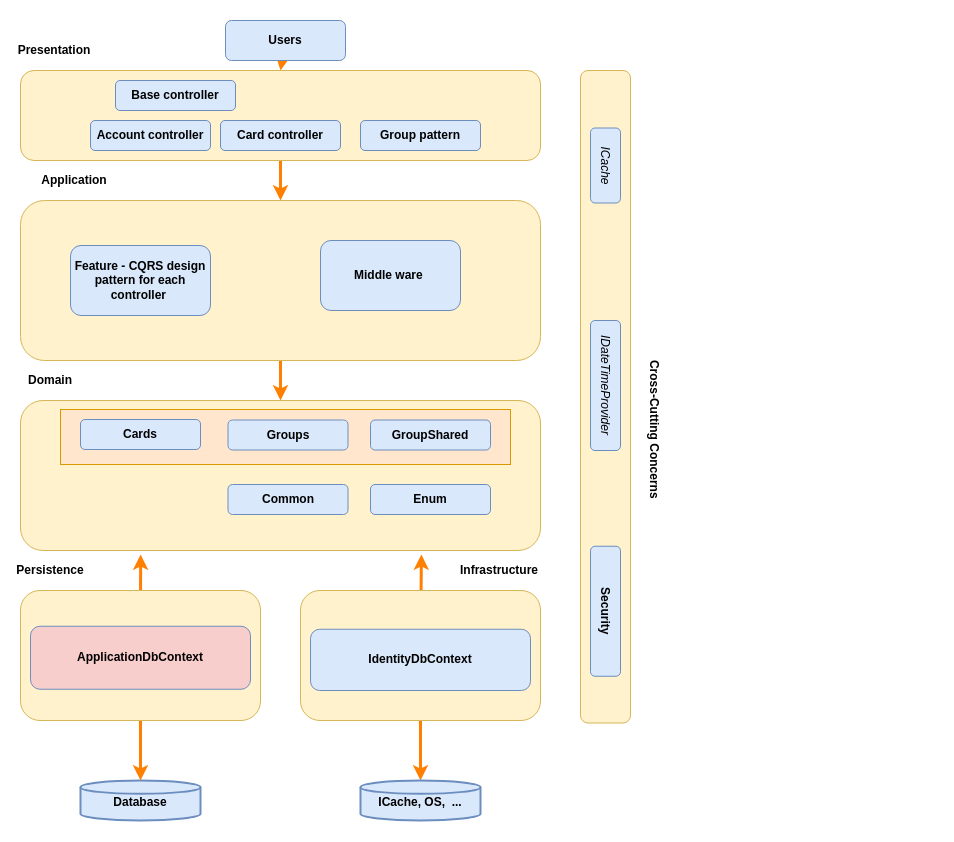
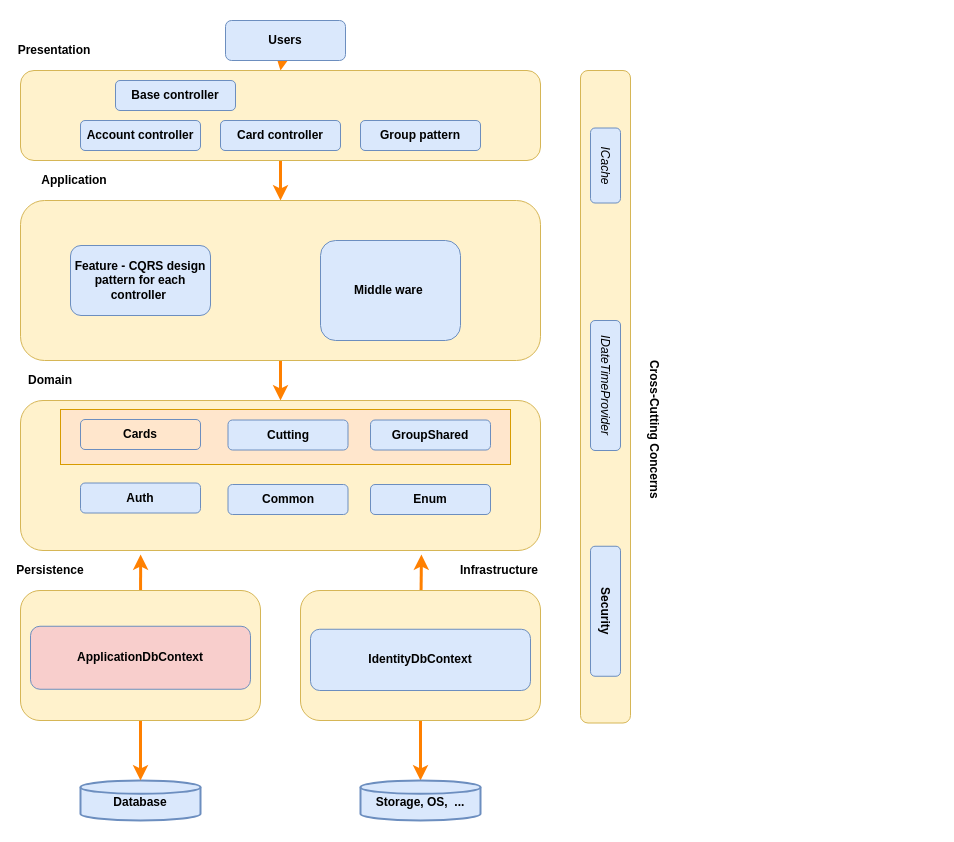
  <mxCell id="0" />
  <mxCell id="1" parent="0" />
  <mxCell id="2" style="edgeStyle=none;rounded=0;orthogonalLoop=1;jettySize=auto;html=1;entryX=0.5;entryY=0;entryDx=0;entryDy=0;strokeColor=#FF8000;strokeWidth=3;fontColor=#000000;" parent="1" source="3" target="5" edge="1"><mxGeometry relative="1" as="geometry" /></mxCell>
  <mxCell id="3" value="Users" style="rounded=1;whiteSpace=wrap;html=1;fontStyle=1;fillColor=#dae8fc;strokeColor=#6c8ebf;" parent="1" vertex="1"><mxGeometry x="225" y="20" width="120" height="40" as="geometry" /></mxCell>
  <mxCell id="4" style="edgeStyle=none;rounded=0;orthogonalLoop=1;jettySize=auto;html=1;entryX=0.5;entryY=0;entryDx=0;entryDy=0;strokeColor=#FF8000;strokeWidth=3;fontColor=#000000;" parent="1" source="5" target="7" edge="1"><mxGeometry relative="1" as="geometry" /></mxCell>
  <mxCell id="5" value="" style="rounded=1;whiteSpace=wrap;html=1;fontStyle=1;fillColor=#fff2cc;strokeColor=#d6b656;" parent="1" vertex="1"><mxGeometry x="20" y="70" width="520" height="90" as="geometry" /></mxCell>
  <mxCell id="6" value="" style="edgeStyle=orthogonalEdgeStyle;rounded=0;orthogonalLoop=1;jettySize=auto;html=1;strokeWidth=3;strokeColor=#FF8000;" parent="1" source="7" target="8" edge="1"><mxGeometry relative="1" as="geometry"><Array as="points"><mxPoint x="340" y="290" /><mxPoint x="340" y="290" /></Array></mxGeometry></mxCell>
  <mxCell id="7" value="" style="rounded=1;whiteSpace=wrap;html=1;fontStyle=1;fillColor=#fff2cc;strokeColor=#d6b656;" parent="1" vertex="1"><mxGeometry x="20" y="200" width="520" height="160" as="geometry" /></mxCell>
  <mxCell id="8" value="" style="rounded=1;whiteSpace=wrap;html=1;fontStyle=1;fillColor=#fff2cc;strokeColor=#d6b656;" parent="1" vertex="1"><mxGeometry x="20" y="400" width="520" height="150" as="geometry" /></mxCell>
  <mxCell id="9" value="Database" style="strokeWidth=2;html=1;shape=mxgraph.flowchart.database;whiteSpace=wrap;fontStyle=1;spacingTop=3;fillColor=#dae8fc;strokeColor=#6c8ebf;" parent="1" vertex="1"><mxGeometry x="80" y="780" width="120" height="40" as="geometry" /></mxCell>
  <mxCell id="10" style="edgeStyle=none;rounded=0;orthogonalLoop=1;jettySize=auto;html=1;entryX=0.231;entryY=1.027;entryDx=0;entryDy=0;entryPerimeter=0;strokeColor=#FF8000;strokeWidth=3;fontColor=#000000;" parent="1" source="12" target="8" edge="1"><mxGeometry relative="1" as="geometry" /></mxCell>
  <mxCell id="11" style="edgeStyle=none;rounded=0;orthogonalLoop=1;jettySize=auto;html=1;entryX=0.5;entryY=0;entryDx=0;entryDy=0;entryPerimeter=0;strokeColor=#FF8000;strokeWidth=3;fontColor=#000000;" parent="1" source="12" target="9" edge="1"><mxGeometry relative="1" as="geometry" /></mxCell>
  <mxCell id="12" value="" style="rounded=1;whiteSpace=wrap;html=1;fontStyle=1;fillColor=#fff2cc;strokeColor=#d6b656;" parent="1" vertex="1"><mxGeometry x="20" y="590" width="240" height="130" as="geometry" /></mxCell>
  <mxCell id="13" style="edgeStyle=none;rounded=0;orthogonalLoop=1;jettySize=auto;html=1;entryX=0.771;entryY=1.027;entryDx=0;entryDy=0;entryPerimeter=0;strokeColor=#FF8000;strokeWidth=3;fontColor=#000000;" parent="1" source="15" target="8" edge="1"><mxGeometry relative="1" as="geometry" /></mxCell>
  <mxCell id="14" style="edgeStyle=none;rounded=0;orthogonalLoop=1;jettySize=auto;html=1;entryX=0.5;entryY=0;entryDx=0;entryDy=0;entryPerimeter=0;strokeColor=#FF8000;strokeWidth=3;fontColor=#000000;" parent="1" source="15" target="16" edge="1"><mxGeometry relative="1" as="geometry" /></mxCell>
  <mxCell id="15" value="" style="rounded=1;whiteSpace=wrap;html=1;fontStyle=1;fillColor=#fff2cc;strokeColor=#d6b656;" parent="1" vertex="1"><mxGeometry x="300" y="590" width="240" height="130" as="geometry" /></mxCell>
- <mxCell id="16" value="ICache, OS,&amp;nbsp; ..." style="strokeWidth=2;html=1;shape=mxgraph.flowchart.database;whiteSpace=wrap;fontStyle=1;spacingTop=3;fillColor=#dae8fc;strokeColor=#6c8ebf;" parent="1" vertex="1"><mxGeometry x="360" y="780" width="120" height="40" as="geometry" /></mxCell>
+ <mxCell id="16" value="Storage, OS,&amp;nbsp; ..." style="strokeWidth=2;html=1;shape=mxgraph.flowchart.database;whiteSpace=wrap;fontStyle=1;spacingTop=3;fillColor=#dae8fc;strokeColor=#6c8ebf;" parent="1" vertex="1"><mxGeometry x="360" y="780" width="120" height="40" as="geometry" /></mxCell>
  <mxCell id="17" value="" style="rounded=1;whiteSpace=wrap;html=1;fontStyle=1;fillColor=#fff2cc;strokeColor=#d6b656;rotation=90;" parent="1" vertex="1"><mxGeometry x="278.75" y="371.25" width="652.5" height="50" as="geometry" /></mxCell>
  <mxCell id="18" value="Base controller" style="rounded=1;whiteSpace=wrap;html=1;fillColor=#dae8fc;align=center;fontStyle=1;strokeColor=#6c8ebf;" parent="1" vertex="1"><mxGeometry x="115" y="80" width="120" height="30" as="geometry" /></mxCell>
  <mxCell id="19" value="&lt;i&gt;ICache&lt;/i&gt;" style="rounded=1;whiteSpace=wrap;html=1;fillColor=#dae8fc;align=center;fontStyle=0;strokeColor=#6c8ebf;rotation=90;" parent="1" vertex="1"><mxGeometry x="567.5" y="150" width="75" height="30" as="geometry" /></mxCell>
  <mxCell id="20" value="&lt;i&gt;IDateTimeProvider&lt;/i&gt;" style="rounded=1;whiteSpace=wrap;html=1;fillColor=#dae8fc;align=center;fontStyle=0;strokeColor=#6c8ebf;rotation=90;" parent="1" vertex="1"><mxGeometry x="540" y="370" width="130" height="30" as="geometry" /></mxCell>
  <mxCell id="21" value="&lt;span&gt;Security&lt;/span&gt;" style="rounded=1;whiteSpace=wrap;html=1;fillColor=#dae8fc;align=center;fontStyle=1;strokeColor=#6c8ebf;rotation=90;" parent="1" vertex="1"><mxGeometry x="540" y="595.75" width="130" height="30" as="geometry" /></mxCell>
  <mxCell id="22" value="Persistence" style="text;html=1;strokeColor=none;fillColor=none;align=center;verticalAlign=middle;whiteSpace=wrap;rounded=0;fontColor=#000000;fontStyle=1" parent="1" vertex="1"><mxGeometry x="30" y="560" width="40" height="20" as="geometry" /></mxCell>
  <mxCell id="23" value="Infrastructure" style="text;html=1;strokeColor=none;fillColor=none;align=right;verticalAlign=middle;whiteSpace=wrap;rounded=0;fontColor=#000000;fontStyle=1" parent="1" vertex="1"><mxGeometry x="480" y="560" width="60" height="20" as="geometry" /></mxCell>
  <mxCell id="24" value="Application" style="text;html=1;strokeColor=none;fillColor=none;align=center;verticalAlign=middle;whiteSpace=wrap;rounded=0;fontColor=#000000;fontStyle=1" parent="1" vertex="1"><mxGeometry x="54" y="170" width="40" height="20" as="geometry" /></mxCell>
  <mxCell id="25" value="Presentation" style="text;html=1;strokeColor=none;fillColor=none;align=center;verticalAlign=middle;whiteSpace=wrap;rounded=0;fontColor=#000000;fontStyle=1" parent="1" vertex="1"><mxGeometry x="34" y="40" width="40" height="20" as="geometry" /></mxCell>
  <mxCell id="26" value="Domain" style="text;html=1;strokeColor=none;fillColor=none;align=center;verticalAlign=middle;whiteSpace=wrap;rounded=0;fontColor=#000000;fontStyle=1" parent="1" vertex="1"><mxGeometry x="30" y="370" width="40" height="20" as="geometry" /></mxCell>
  <mxCell id="27" value="Cross-Cutting Concerns" style="text;html=1;strokeColor=none;fillColor=none;align=center;verticalAlign=middle;whiteSpace=wrap;rounded=0;fontColor=#000000;rotation=90;fontStyle=1" parent="1" vertex="1"><mxGeometry x="540" y="419" width="227.5" height="20" as="geometry" /></mxCell>
  <mxCell id="28" value="ApplicationDbContext" style="rounded=1;whiteSpace=wrap;html=1;fillColor=#f8cecc;align=center;strokeColor=#6c8ebf;fontStyle=1;" parent="1" vertex="1"><mxGeometry x="30" y="625.75" width="220" height="63" as="geometry" /></mxCell>
  <mxCell id="29" value="IdentityDbContext" style="rounded=1;whiteSpace=wrap;html=1;fillColor=#dae8fc;align=center;strokeColor=#6c8ebf;fontStyle=1" parent="1" vertex="1"><mxGeometry x="310" y="628.75" width="220" height="61.25" as="geometry" /></mxCell>
  <mxCell id="30" value="Card controller" style="rounded=1;whiteSpace=wrap;html=1;fillColor=#dae8fc;align=center;fontStyle=1;strokeColor=#6c8ebf;" vertex="1" parent="1"><mxGeometry x="220" y="120" width="120" height="30" as="geometry" /></mxCell>
  <mxCell id="31" value="Group pattern" style="rounded=1;whiteSpace=wrap;html=1;fillColor=#dae8fc;align=center;fontStyle=1;strokeColor=#6c8ebf;" vertex="1" parent="1"><mxGeometry x="360" y="120" width="120" height="30" as="geometry" /></mxCell>
- <mxCell id="32" value="Account controller" style="rounded=1;whiteSpace=wrap;html=1;fillColor=#dae8fc;align=center;fontStyle=1;strokeColor=#6c8ebf;" vertex="1" parent="1"><mxGeometry x="90" y="120" width="120" height="30" as="geometry" /></mxCell>
+ <mxCell id="32" value="Account controller" style="rounded=1;whiteSpace=wrap;html=1;fillColor=#dae8fc;align=center;fontStyle=1;strokeColor=#6c8ebf;" vertex="1" parent="1"><mxGeometry x="80" y="120" width="120" height="30" as="geometry" /></mxCell>
  <mxCell id="33" value="Feature - CQRS design pattern for each controller&amp;nbsp;" style="rounded=1;whiteSpace=wrap;html=1;fillColor=#dae8fc;align=center;fontStyle=1;strokeColor=#6c8ebf;" vertex="1" parent="1"><mxGeometry x="70" y="245" width="140" height="70" as="geometry" /></mxCell>
+ <mxCell id="34" value="Auth" style="rounded=1;whiteSpace=wrap;html=1;fillColor=#dae8fc;align=center;fontStyle=1;strokeColor=#6c8ebf;" vertex="1" parent="1"><mxGeometry x="80" y="482.5" width="120" height="30" as="geometry" /></mxCell>
  <mxCell id="35" value="Common" style="rounded=1;whiteSpace=wrap;html=1;fillColor=#dae8fc;align=center;fontStyle=1;strokeColor=#6c8ebf;" vertex="1" parent="1"><mxGeometry x="227.5" y="484" width="120" height="30" as="geometry" /></mxCell>
  <mxCell id="36" value="Enum" style="rounded=1;whiteSpace=wrap;html=1;fillColor=#dae8fc;align=center;fontStyle=1;strokeColor=#6c8ebf;" vertex="1" parent="1"><mxGeometry x="370" y="484" width="120" height="30" as="geometry" /></mxCell>
  <mxCell id="37" value="" style="rounded=0;whiteSpace=wrap;html=1;fillColor=#ffe6cc;strokeColor=#d79b00;" vertex="1" parent="1"><mxGeometry x="60" y="409" width="450" height="55" as="geometry" /></mxCell>
- <mxCell id="38" value="Cards" style="rounded=1;whiteSpace=wrap;html=1;fillColor=#dae8fc;align=center;fontStyle=1;strokeColor=#6c8ebf;" vertex="1" parent="1"><mxGeometry x="80" y="419" width="120" height="30" as="geometry" /></mxCell>
- <mxCell id="39" value="Groups" style="rounded=1;whiteSpace=wrap;html=1;fillColor=#dae8fc;align=center;fontStyle=1;strokeColor=#6c8ebf;" vertex="1" parent="1"><mxGeometry x="227.5" y="419.5" width="120" height="30" as="geometry" /></mxCell>
+ <mxCell id="38" value="Cards" style="rounded=1;whiteSpace=wrap;html=1;fillColor=#ffe6cc;align=center;fontStyle=1;strokeColor=#6c8ebf;" vertex="1" parent="1"><mxGeometry x="80" y="419" width="120" height="30" as="geometry" /></mxCell>
+ <mxCell id="39" value="Cutting" style="rounded=1;whiteSpace=wrap;html=1;fillColor=#dae8fc;align=center;fontStyle=1;strokeColor=#6c8ebf;" vertex="1" parent="1"><mxGeometry x="227.5" y="419.5" width="120" height="30" as="geometry" /></mxCell>
  <mxCell id="40" value="GroupShared" style="rounded=1;whiteSpace=wrap;html=1;fillColor=#dae8fc;align=center;fontStyle=1;strokeColor=#6c8ebf;" vertex="1" parent="1"><mxGeometry x="370" y="419.5" width="120" height="30" as="geometry" /></mxCell>
- <mxCell id="41" value="Middle ware&amp;nbsp;" style="rounded=1;whiteSpace=wrap;html=1;fillColor=#dae8fc;align=center;fontStyle=1;strokeColor=#6c8ebf;" vertex="1" parent="1"><mxGeometry x="320" y="240" width="140" height="70" as="geometry" /></mxCell>
+ <mxCell id="41" value="Middle ware&amp;nbsp;" style="rounded=1;whiteSpace=wrap;html=1;fillColor=#dae8fc;align=center;fontStyle=1;strokeColor=#6c8ebf;" vertex="1" parent="1"><mxGeometry x="320" y="240" width="140" height="100" as="geometry" /></mxCell>
